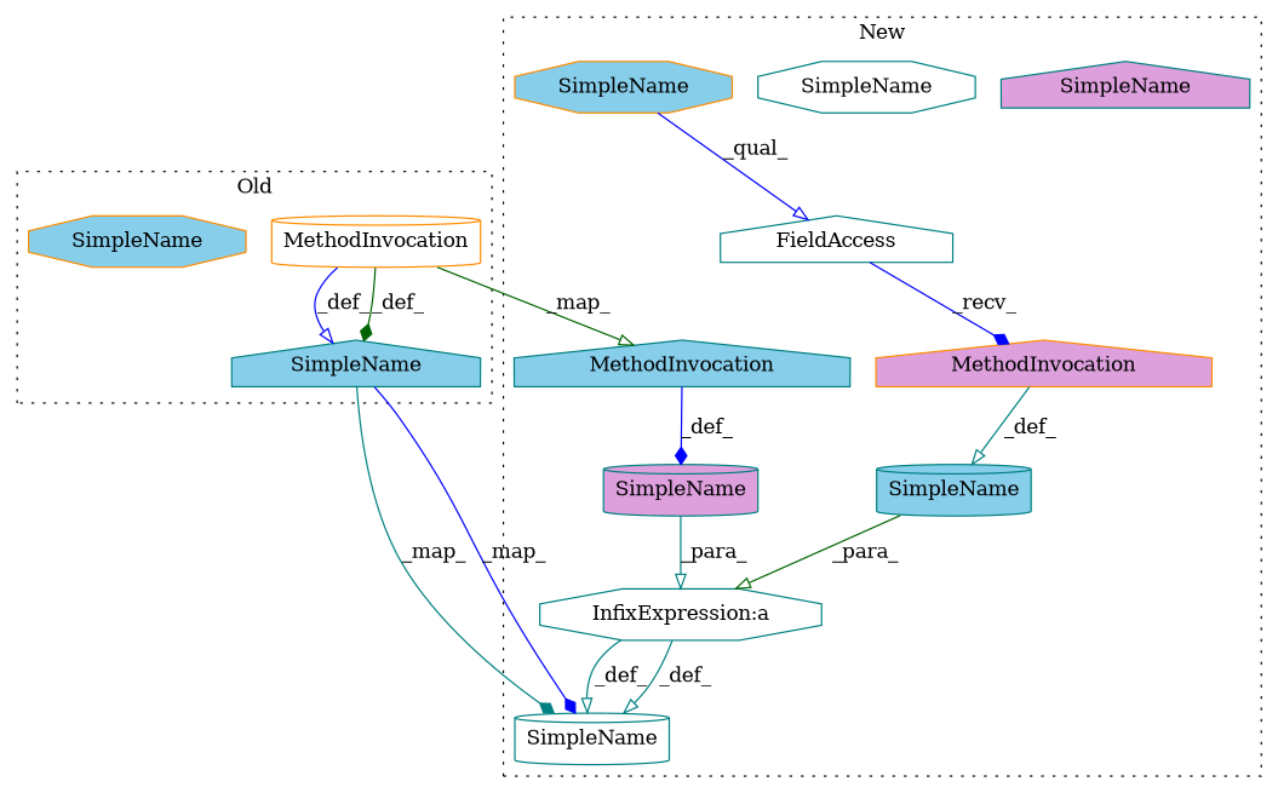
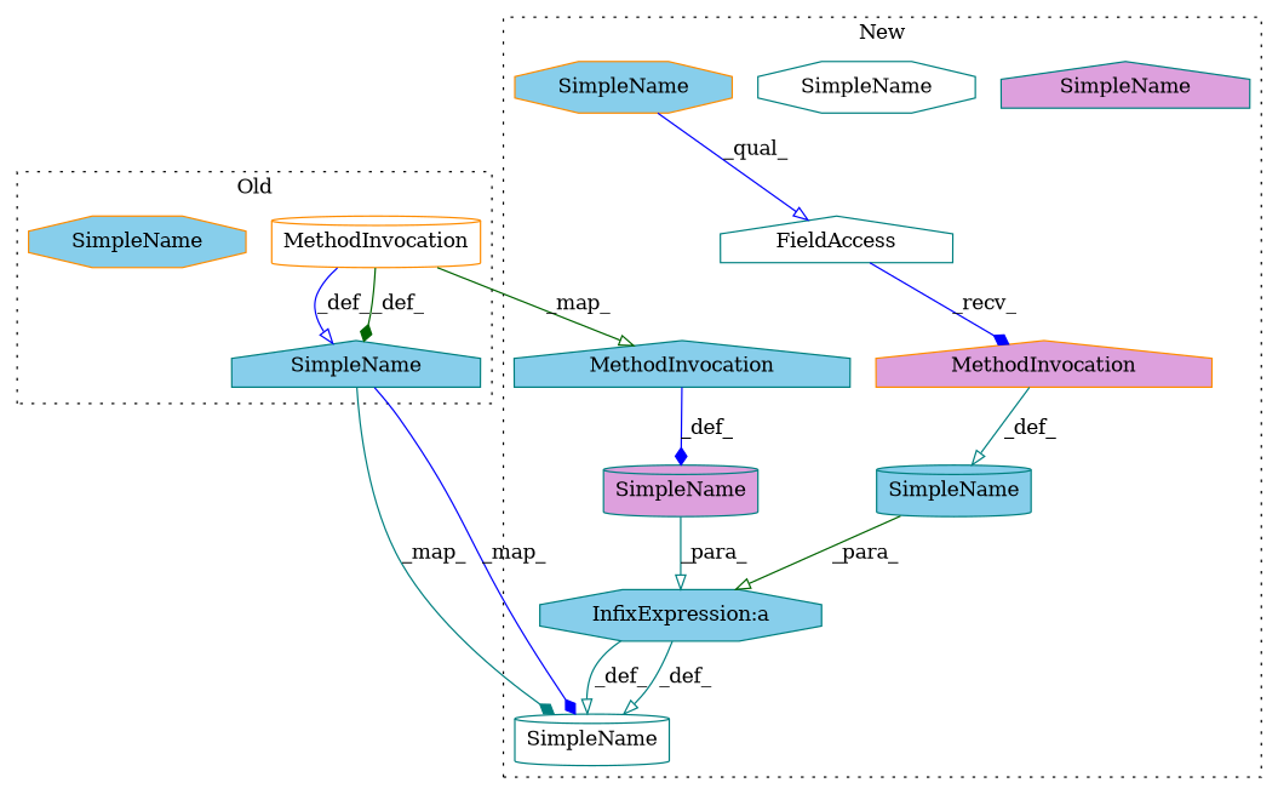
  digraph {
    node [a=42 l=4 s=4139 shape=house style=filled fillcolor=white color=teal]
    edge [color=blue arrowhead=onormal]
    n1 [a=32 l="5,1" label=MethodInvocation s="4158,4168" shape=cylinder color=darkorange]
    n2 [label=SimpleName fillcolor=skyblue]
    n3 [label=SimpleName shape=octagon fillcolor=skyblue color=darkorange]
    n4 [a=22 l=13 label=FieldAccess s=4172]
    n5 [a=32 l="4,1" label=MethodInvocation s="4186,4191" fillcolor=plum color=darkorange]
    n6 [a=32 l="4,1" label=MethodInvocation s="4159,4168" fillcolor=skyblue]
    n7 [label=SimpleName fillcolor=plum]
    n8 [l=5 label=SimpleName s=4172 shape=octagon]
    n9 [label=SimpleName shape=cylinder fillcolor=skyblue l="" s=""]
    n10 [label=SimpleName shape=cylinder]
    n11 [label=SimpleName shape=cylinder fillcolor=plum l="" s=""]
    n12 [l=5 label=SimpleName s=4172 shape=octagon fillcolor=skyblue color=darkorange]
-   n13 [a=27 l=3 label="InfixExpression:a" s=4169 shape=octagon]
+   n13 [a=27 l=3 label="InfixExpression:a" s=4169 shape=octagon fillcolor=skyblue]
    subgraph cluster_1 {
      label=Old
      style=dotted
      n1
      n2
      n3
    }
    subgraph cluster_2 {
      label=New
      style=dotted
      n4
      n5
      n6
      n7
      n8
      n9
      n10
      n11
      n12
      n13
    }
    n1 -> n2 [label=_def_]
    n1 -> n2 [label=_def_ color=darkgreen arrowhead=diamond]
    n1 -> n6 [label=_map_ color=darkgreen]
    n2 -> n10 [label=_map_ arrowhead=diamond]
    n2 -> n10 [label=_map_ color=teal arrowhead=diamond]
    n4 -> n5 [label=_recv_ arrowhead=diamond]
    n5 -> n9 [label=_def_ color=teal]
    n6 -> n11 [label=_def_ arrowhead=diamond]
    n9 -> n13 [label=_para_ color=darkgreen]
    n11 -> n13 [label=_para_ color=teal]
    n12 -> n4 [label=_qual_]
    n13 -> n10 [label=_def_ color=teal]
    n13 -> n10 [label=_def_ color=teal]
  }
